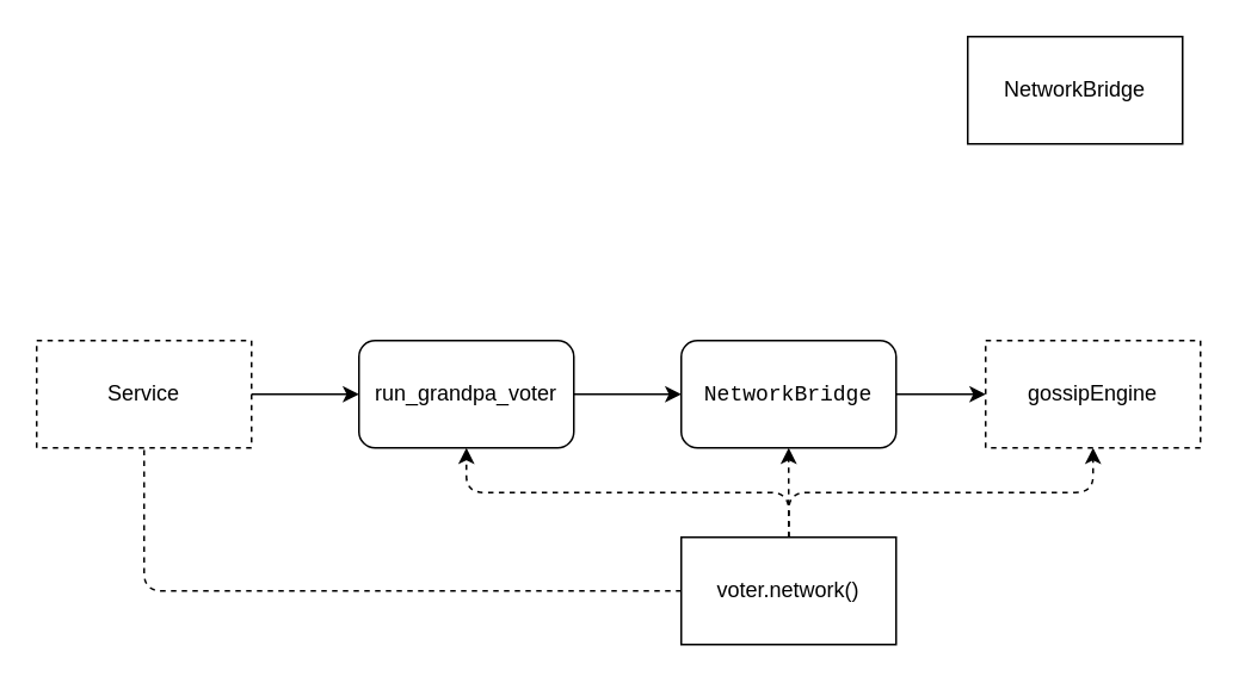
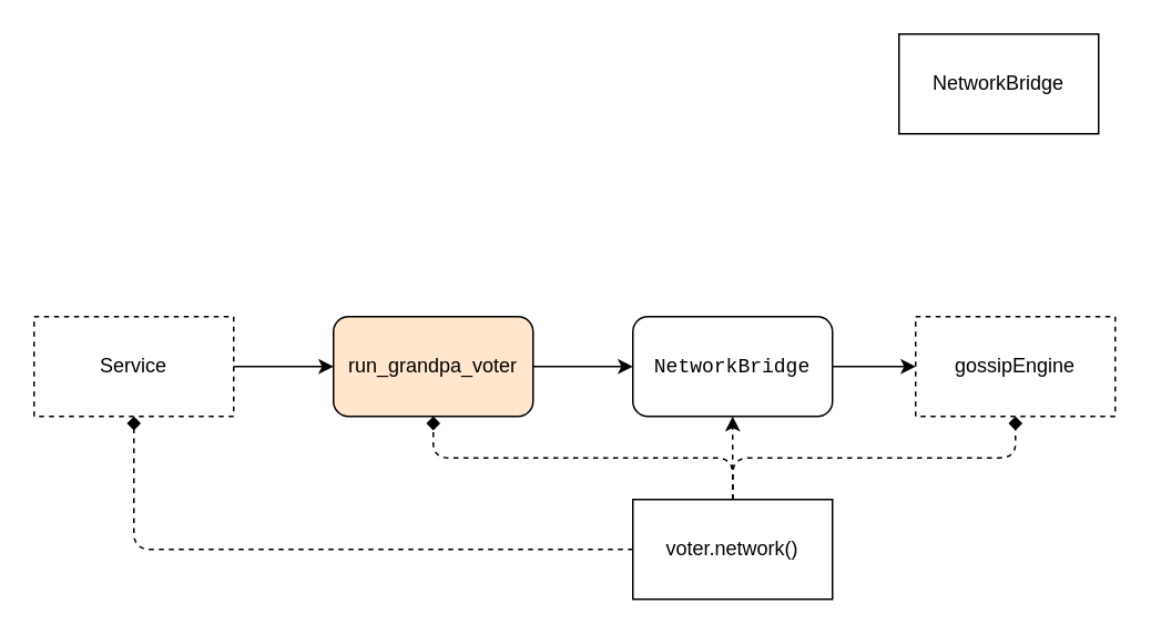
  <mxCell id="0" />
  <mxCell id="1" parent="0" />
  <mxCell id="2" value="NetworkBridge" style="rounded=0;whiteSpace=wrap;html=1;" vertex="1" parent="1"><mxGeometry x="540" y="20" width="120" height="60" as="geometry" /></mxCell>
  <mxCell id="3" value="gossipEngine" style="rounded=0;whiteSpace=wrap;html=1;dashed=1;" vertex="1" parent="1"><mxGeometry x="550" y="190" width="120" height="60" as="geometry" /></mxCell>
  <mxCell id="4" value="Service" style="rounded=0;whiteSpace=wrap;html=1;dashed=1;" vertex="1" parent="1"><mxGeometry x="20" y="190" width="120" height="60" as="geometry" /></mxCell>
- <mxCell id="5" value="run_grandpa_voter" style="rounded=1;whiteSpace=wrap;html=1;" vertex="1" parent="1"><mxGeometry x="200" y="190" width="120" height="60" as="geometry" /></mxCell>
+ <mxCell id="5" value="run_grandpa_voter" style="rounded=1;whiteSpace=wrap;html=1;fillColor=#ffe6cc;" vertex="1" parent="1"><mxGeometry x="200" y="190" width="120" height="60" as="geometry" /></mxCell>
  <mxCell id="6" value="&lt;span style=&quot;text-align: left&quot;&gt;voter.network()&lt;/span&gt;" style="rounded=0;whiteSpace=wrap;html=1;" vertex="1" parent="1"><mxGeometry x="380" y="300" width="120" height="60" as="geometry" /></mxCell>
  <mxCell id="7" value="&lt;div style=&quot;background-color: rgb(255 , 255 , 255) ; font-family: &amp;#34;menlo&amp;#34; , &amp;#34;monaco&amp;#34; , &amp;#34;courier new&amp;#34; , monospace ; line-height: 18px ; white-space: pre&quot;&gt;NetworkBridge&lt;/div&gt;" style="rounded=1;whiteSpace=wrap;html=1;" vertex="1" parent="1"><mxGeometry x="380" y="190" width="120" height="60" as="geometry" /></mxCell>
  <mxCell id="8" value="" style="endArrow=classic;html=1;exitX=1;exitY=0.5;exitDx=0;exitDy=0;" edge="1" parent="1" source="4"><mxGeometry width="50" height="50" relative="1" as="geometry"><mxPoint x="300" y="270" as="sourcePoint" /><mxPoint x="200" y="220" as="targetPoint" /></mxGeometry></mxCell>
  <mxCell id="9" value="" style="endArrow=classic;html=1;exitX=1;exitY=0.5;exitDx=0;exitDy=0;entryX=0;entryY=0.5;entryDx=0;entryDy=0;" edge="1" parent="1" source="5" target="7"><mxGeometry width="50" height="50" relative="1" as="geometry"><mxPoint x="150" y="230" as="sourcePoint" /><mxPoint x="210" y="230" as="targetPoint" /></mxGeometry></mxCell>
  <mxCell id="10" value="" style="endArrow=classic;html=1;exitX=1;exitY=0.5;exitDx=0;exitDy=0;" edge="1" parent="1" source="7" target="3"><mxGeometry width="50" height="50" relative="1" as="geometry"><mxPoint x="160" y="240" as="sourcePoint" /><mxPoint x="220" y="240" as="targetPoint" /></mxGeometry></mxCell>
- <mxCell id="11" value="" style="endArrow=none;dashed=1;html=1;exitX=0;exitY=0.5;exitDx=0;exitDy=0;entryX=0.5;entryY=1;entryDx=0;entryDy=0;edgeStyle=orthogonalEdgeStyle;" edge="1" parent="1" source="6" target="4"><mxGeometry width="50" height="50" relative="1" as="geometry"><mxPoint x="300" y="270" as="sourcePoint" /><mxPoint x="350" y="220" as="targetPoint" /></mxGeometry></mxCell>
- <mxCell id="12" value="" style="endArrow=classic;html=1;exitX=0.5;exitY=0;exitDx=0;exitDy=0;entryX=0.5;entryY=1;entryDx=0;entryDy=0;dashed=1;edgeStyle=orthogonalEdgeStyle;" edge="1" parent="1" source="6" target="5"><mxGeometry width="50" height="50" relative="1" as="geometry"><mxPoint x="300" y="270" as="sourcePoint" /><mxPoint x="350" y="220" as="targetPoint" /></mxGeometry></mxCell>
+ <mxCell id="11" value="" style="endArrow=diamond;dashed=1;html=1;exitX=0;exitY=0.5;exitDx=0;exitDy=0;entryX=0.5;entryY=1;entryDx=0;entryDy=0;edgeStyle=orthogonalEdgeStyle;" edge="1" parent="1" source="6" target="4"><mxGeometry width="50" height="50" relative="1" as="geometry"><mxPoint x="300" y="270" as="sourcePoint" /><mxPoint x="350" y="220" as="targetPoint" /></mxGeometry></mxCell>
+ <mxCell id="12" value="" style="endArrow=diamond;html=1;exitX=0.5;exitY=0;exitDx=0;exitDy=0;entryX=0.5;entryY=1;entryDx=0;entryDy=0;dashed=1;edgeStyle=orthogonalEdgeStyle;" edge="1" parent="1" source="6" target="5"><mxGeometry width="50" height="50" relative="1" as="geometry"><mxPoint x="300" y="270" as="sourcePoint" /><mxPoint x="350" y="220" as="targetPoint" /></mxGeometry></mxCell>
  <mxCell id="13" value="" style="endArrow=classic;html=1;entryX=0.5;entryY=1;entryDx=0;entryDy=0;exitX=0.5;exitY=0;exitDx=0;exitDy=0;dashed=1;edgeStyle=orthogonalEdgeStyle;" edge="1" parent="1" source="6" target="7"><mxGeometry width="50" height="50" relative="1" as="geometry"><mxPoint x="310" y="300" as="sourcePoint" /><mxPoint x="270" y="260" as="targetPoint" /></mxGeometry></mxCell>
- <mxCell id="14" value="" style="endArrow=classic;html=1;entryX=0.5;entryY=1;entryDx=0;entryDy=0;exitX=0.5;exitY=0;exitDx=0;exitDy=0;dashed=1;edgeStyle=orthogonalEdgeStyle;" edge="1" parent="1" source="6" target="3"><mxGeometry width="50" height="50" relative="1" as="geometry"><mxPoint x="310" y="300" as="sourcePoint" /><mxPoint x="280" y="270" as="targetPoint" /></mxGeometry></mxCell>
+ <mxCell id="14" value="" style="endArrow=diamond;html=1;entryX=0.5;entryY=1;entryDx=0;entryDy=0;exitX=0.5;exitY=0;exitDx=0;exitDy=0;dashed=1;edgeStyle=orthogonalEdgeStyle;" edge="1" parent="1" source="6" target="3"><mxGeometry width="50" height="50" relative="1" as="geometry"><mxPoint x="310" y="300" as="sourcePoint" /><mxPoint x="280" y="270" as="targetPoint" /></mxGeometry></mxCell>
